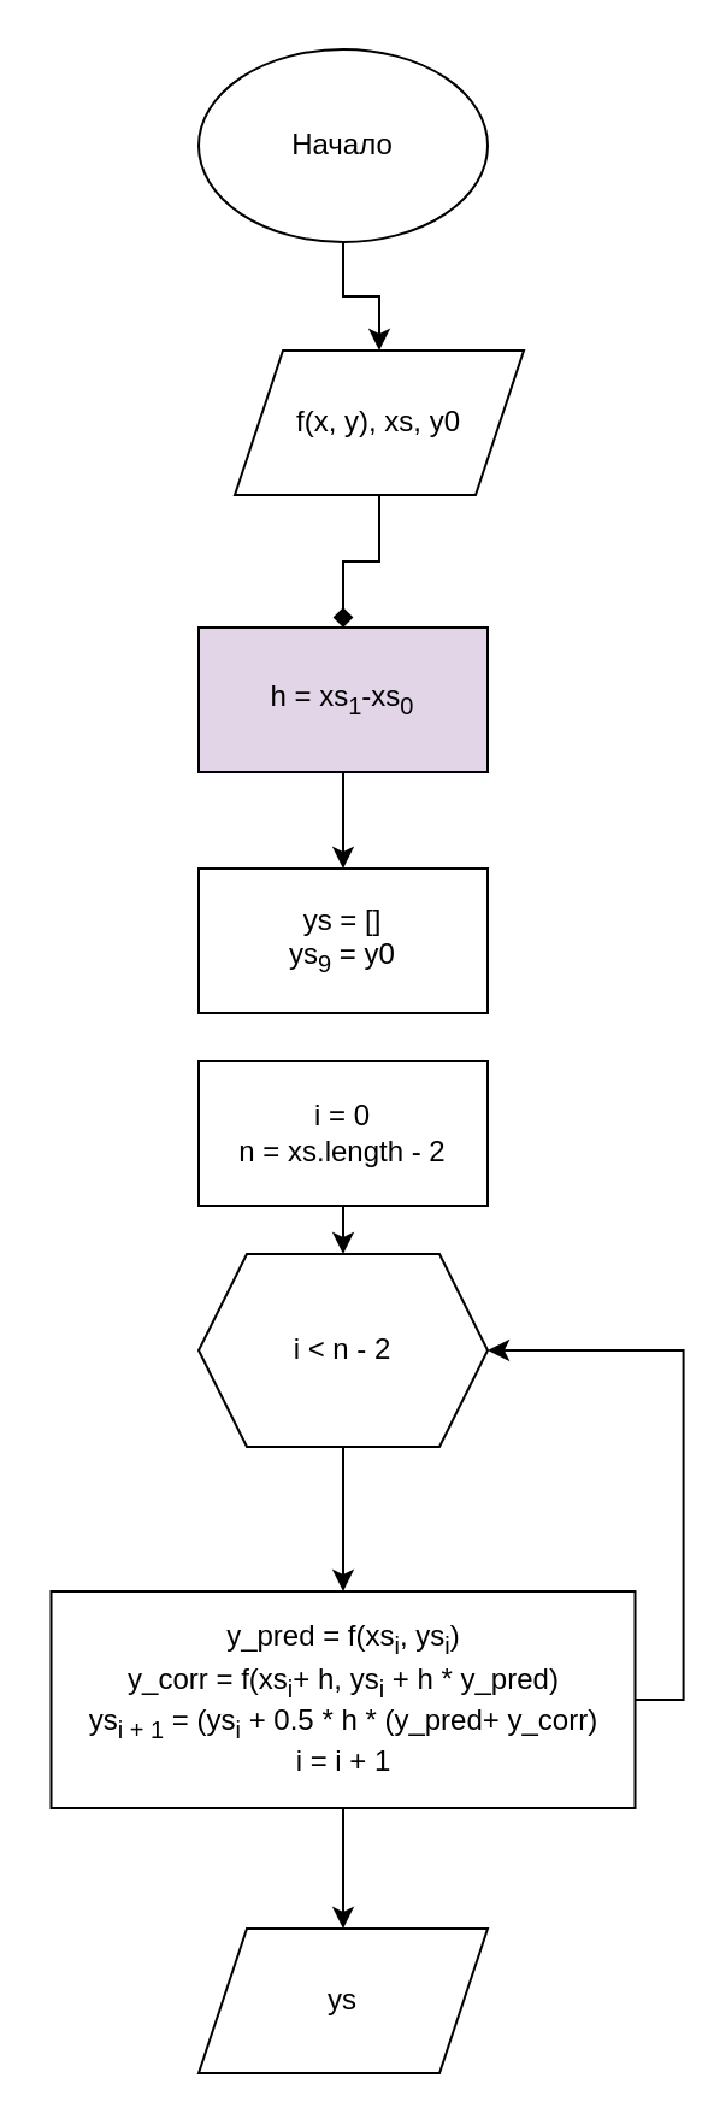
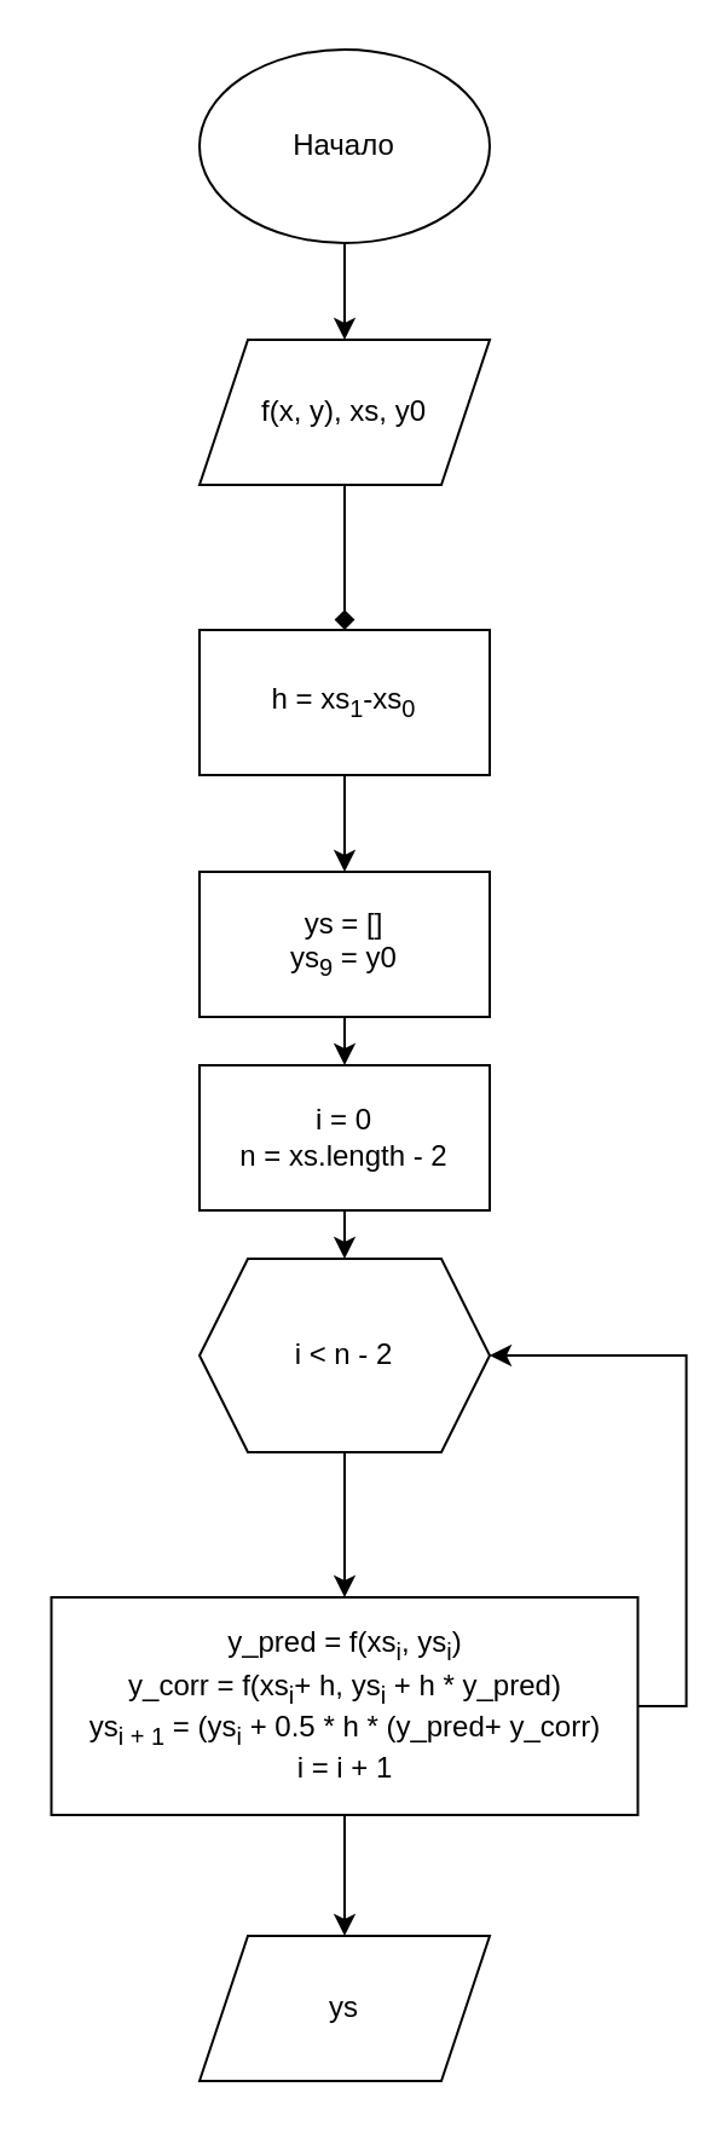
  <mxCell id="0" />
  <mxCell id="1" parent="0" />
  <mxCell id="2" style="edgeStyle=orthogonalEdgeStyle;rounded=0;orthogonalLoop=1;jettySize=auto;html=1;exitX=0.5;exitY=1;exitDx=0;exitDy=0;entryX=0.5;entryY=0;entryDx=0;entryDy=0;endArrow=diamond;" parent="1" source="3" target="7" edge="1"><mxGeometry relative="1" as="geometry" /></mxCell>
- <mxCell id="3" value="f(x, y), xs, y0" style="shape=parallelogram;perimeter=parallelogramPerimeter;whiteSpace=wrap;html=1;fixedSize=1;" parent="1" vertex="1"><mxGeometry x="97" y="145" width="120" height="60" as="geometry" /></mxCell>
+ <mxCell id="3" value="f(x, y), xs, y0" style="shape=parallelogram;perimeter=parallelogramPerimeter;whiteSpace=wrap;html=1;fixedSize=1;" parent="1" vertex="1"><mxGeometry x="82" y="140" width="120" height="60" as="geometry" /></mxCell>
  <mxCell id="4" style="edgeStyle=orthogonalEdgeStyle;rounded=0;orthogonalLoop=1;jettySize=auto;html=1;exitX=0.5;exitY=1;exitDx=0;exitDy=0;entryX=0.5;entryY=0;entryDx=0;entryDy=0;" parent="1" source="5" target="3" edge="1"><mxGeometry relative="1" as="geometry" /></mxCell>
  <mxCell id="5" value="Начало" style="ellipse;whiteSpace=wrap;html=1;" parent="1" vertex="1"><mxGeometry x="82" y="20" width="120" height="80" as="geometry" /></mxCell>
  <mxCell id="6" style="edgeStyle=orthogonalEdgeStyle;rounded=0;orthogonalLoop=1;jettySize=auto;html=1;exitX=0.5;exitY=1;exitDx=0;exitDy=0;entryX=0.5;entryY=0;entryDx=0;entryDy=0;" parent="1" source="7" target="9" edge="1"><mxGeometry relative="1" as="geometry" /></mxCell>
- <mxCell id="7" value="h = xs&lt;sub&gt;1&lt;/sub&gt;-xs&lt;sub&gt;0&lt;/sub&gt;" style="rounded=0;whiteSpace=wrap;html=1;fillColor=#e1d5e7;" parent="1" vertex="1"><mxGeometry x="82" y="260" width="120" height="60" as="geometry" /></mxCell>
+ <mxCell id="7" value="h = xs&lt;sub&gt;1&lt;/sub&gt;-xs&lt;sub&gt;0&lt;/sub&gt;" style="rounded=0;whiteSpace=wrap;html=1;" parent="1" vertex="1"><mxGeometry x="82" y="260" width="120" height="60" as="geometry" /></mxCell>
+ <mxCell id="8" style="edgeStyle=orthogonalEdgeStyle;rounded=0;orthogonalLoop=1;jettySize=auto;html=1;exitX=0.5;exitY=1;exitDx=0;exitDy=0;entryX=0.5;entryY=0;entryDx=0;entryDy=0;" parent="1" source="9" target="13" edge="1"><mxGeometry relative="1" as="geometry" /></mxCell>
  <mxCell id="9" value="ys = []&lt;div&gt;ys&lt;sub&gt;9&lt;/sub&gt;&amp;nbsp;= y0&lt;/div&gt;" style="rounded=0;whiteSpace=wrap;html=1;" parent="1" vertex="1"><mxGeometry x="82" y="360" width="120" height="60" as="geometry" /></mxCell>
  <mxCell id="10" style="edgeStyle=orthogonalEdgeStyle;rounded=0;orthogonalLoop=1;jettySize=auto;html=1;exitX=0.5;exitY=1;exitDx=0;exitDy=0;entryX=0.5;entryY=0;entryDx=0;entryDy=0;" parent="1" source="11" target="16" edge="1"><mxGeometry relative="1" as="geometry" /></mxCell>
  <mxCell id="11" value="i &amp;lt; n - 2" style="shape=hexagon;perimeter=hexagonPerimeter2;whiteSpace=wrap;html=1;fixedSize=1;" parent="1" vertex="1"><mxGeometry x="82" y="520" width="120" height="80" as="geometry" /></mxCell>
  <mxCell id="12" style="edgeStyle=orthogonalEdgeStyle;rounded=0;orthogonalLoop=1;jettySize=auto;html=1;exitX=0.5;exitY=1;exitDx=0;exitDy=0;entryX=0.5;entryY=0;entryDx=0;entryDy=0;" parent="1" source="13" target="11" edge="1"><mxGeometry relative="1" as="geometry" /></mxCell>
  <mxCell id="13" value="i = 0&lt;div&gt;n = xs.length - 2&lt;/div&gt;" style="rounded=0;whiteSpace=wrap;html=1;" parent="1" vertex="1"><mxGeometry x="82" y="440" width="120" height="60" as="geometry" /></mxCell>
  <mxCell id="14" style="edgeStyle=orthogonalEdgeStyle;rounded=0;orthogonalLoop=1;jettySize=auto;html=1;exitX=1;exitY=0.5;exitDx=0;exitDy=0;entryX=1;entryY=0.5;entryDx=0;entryDy=0;" parent="1" source="16" target="11" edge="1"><mxGeometry relative="1" as="geometry" /></mxCell>
  <mxCell id="15" style="edgeStyle=orthogonalEdgeStyle;rounded=0;orthogonalLoop=1;jettySize=auto;html=1;exitX=0.5;exitY=1;exitDx=0;exitDy=0;" parent="1" source="16" edge="1"><mxGeometry relative="1" as="geometry"><mxPoint x="142" y="800" as="targetPoint" /></mxGeometry></mxCell>
  <mxCell id="16" value="y_pred = f(xs&lt;sub&gt;i&lt;/sub&gt;, ys&lt;sub&gt;i&lt;/sub&gt;)&lt;div&gt;y_corr = f(xs&lt;sub&gt;i&lt;/sub&gt;+ h, ys&lt;sub&gt;i&lt;/sub&gt;&amp;nbsp;+ h * y_pred)&lt;/div&gt;&lt;div&gt;ys&lt;sub&gt;i + 1&lt;/sub&gt;&amp;nbsp;= (ys&lt;sub&gt;i&lt;/sub&gt;&amp;nbsp;+ 0.5 * h * (y_pred+ y_corr)&lt;/div&gt;&lt;div&gt;i = i + 1&lt;/div&gt;" style="rounded=0;whiteSpace=wrap;html=1;" parent="1" vertex="1"><mxGeometry x="20.75" y="660" width="242.5" height="90" as="geometry" /></mxCell>
  <mxCell id="17" value="ys" style="shape=parallelogram;perimeter=parallelogramPerimeter;whiteSpace=wrap;html=1;fixedSize=1;" parent="1" vertex="1"><mxGeometry x="82" y="800" width="120" height="60" as="geometry" /></mxCell>
